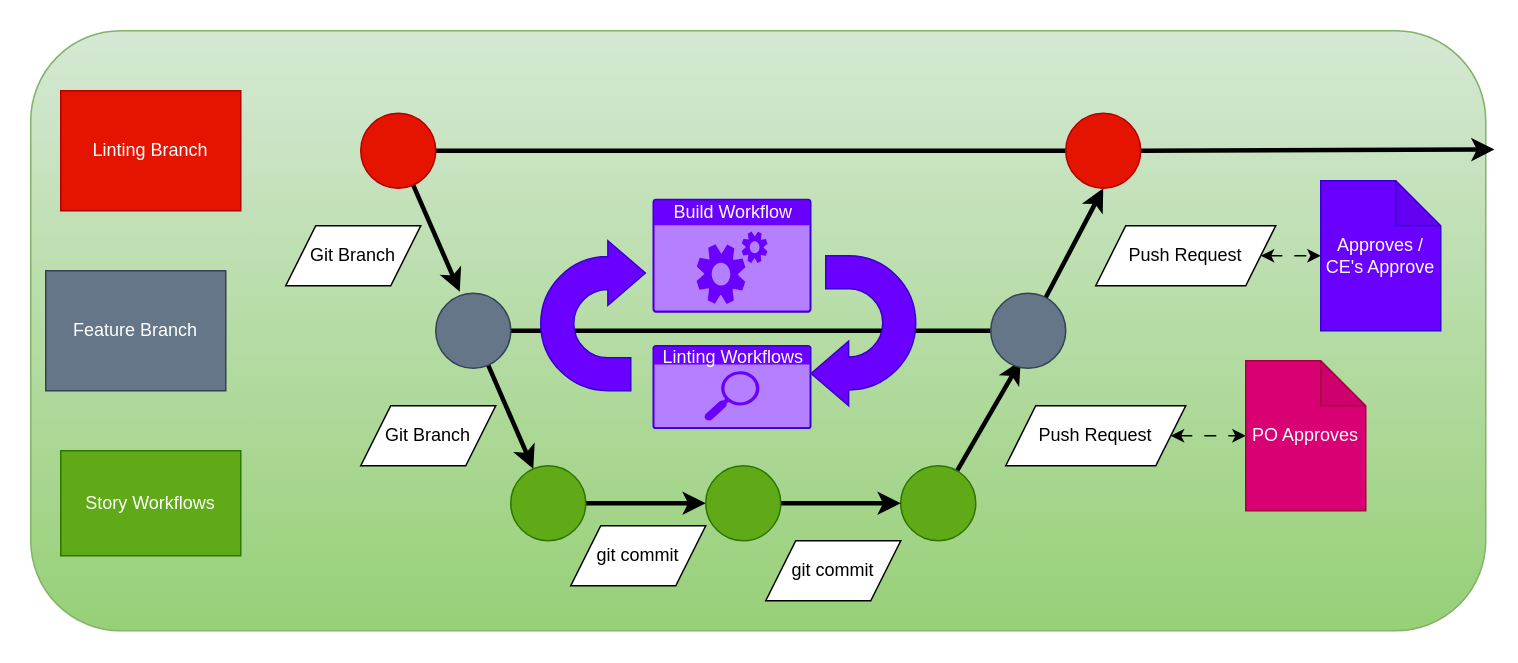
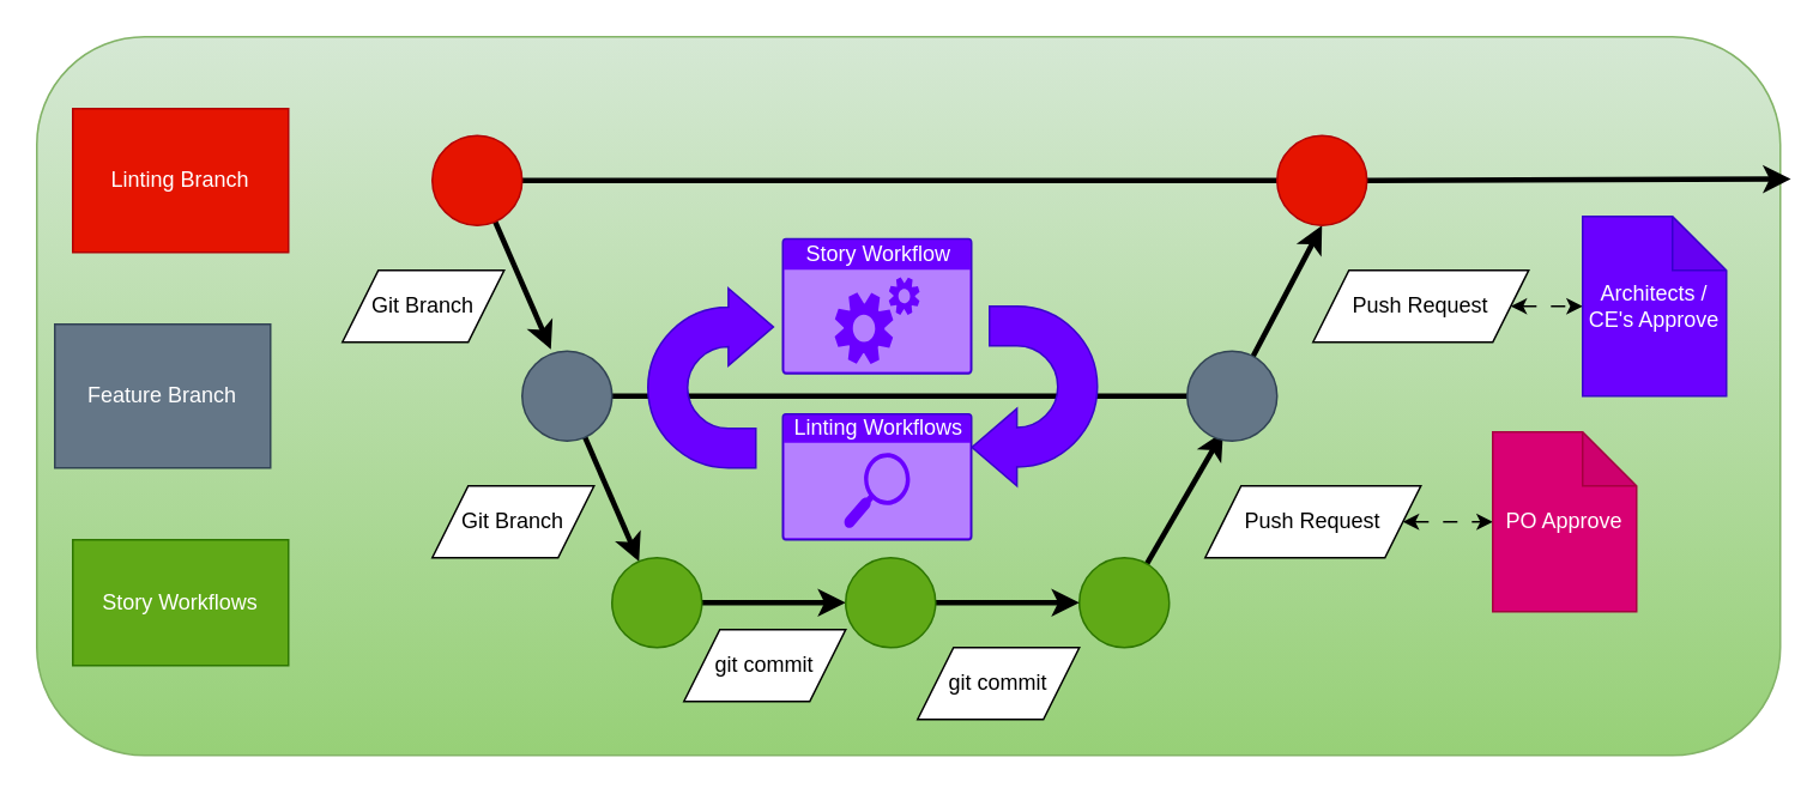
  <mxCell id="0" />
  <mxCell id="1" parent="0" />
  <mxCell id="2" value="" style="rounded=1;whiteSpace=wrap;html=1;fillColor=#d5e8d4;strokeColor=#82b366;gradientColor=#97d077;" vertex="1" parent="1"><mxGeometry x="20" y="20" width="970" height="400" as="geometry" /></mxCell>
  <mxCell id="3" value="Linting Branch" style="rounded=0;whiteSpace=wrap;html=1;fillColor=#e51400;fontColor=#ffffff;strokeColor=#B20000;" vertex="1" parent="1"><mxGeometry x="40" y="60" width="120" height="80" as="geometry" /></mxCell>
  <mxCell id="4" value="Feature Branch" style="rounded=0;whiteSpace=wrap;html=1;fillColor=#647687;fontColor=#ffffff;strokeColor=#314354;" vertex="1" parent="1"><mxGeometry x="30" y="180" width="120" height="80" as="geometry" /></mxCell>
  <mxCell id="5" value="Story Workflows" style="rounded=0;whiteSpace=wrap;html=1;fillColor=#60a917;fontColor=#ffffff;strokeColor=#2D7600;" vertex="1" parent="1"><mxGeometry x="40" y="300" width="120" height="70" as="geometry" /></mxCell>
  <mxCell id="6" style="edgeStyle=none;html=1;entryX=0.32;entryY=-0.02;entryDx=0;entryDy=0;entryPerimeter=0;strokeColor=#000000;strokeWidth=3;" edge="1" parent="1" source="8" target="11"><mxGeometry relative="1" as="geometry" /></mxCell>
  <mxCell id="7" style="edgeStyle=none;html=1;entryX=0;entryY=0.5;entryDx=0;entryDy=0;endArrow=none;endFill=0;strokeColor=#000000;strokeWidth=3;" edge="1" parent="1" source="8" target="20"><mxGeometry relative="1" as="geometry" /></mxCell>
  <mxCell id="8" value="" style="ellipse;whiteSpace=wrap;html=1;aspect=fixed;fillColor=#e51400;fontColor=#ffffff;strokeColor=#B20000;" vertex="1" parent="1"><mxGeometry x="240" y="75" width="50" height="50" as="geometry" /></mxCell>
  <mxCell id="9" style="edgeStyle=none;html=1;strokeColor=#000000;strokeWidth=3;" edge="1" parent="1" source="11" target="14"><mxGeometry relative="1" as="geometry" /></mxCell>
  <mxCell id="10" style="edgeStyle=none;html=1;entryX=0;entryY=0.5;entryDx=0;entryDy=0;endArrow=none;endFill=0;strokeColor=#000000;strokeWidth=3;" edge="1" parent="1" source="11" target="18"><mxGeometry relative="1" as="geometry" /></mxCell>
  <mxCell id="11" value="" style="ellipse;whiteSpace=wrap;html=1;aspect=fixed;fillColor=#647687;fontColor=#ffffff;strokeColor=#314354;" vertex="1" parent="1"><mxGeometry x="290" y="195" width="50" height="50" as="geometry" /></mxCell>
  <mxCell id="12" value="Git Branch" style="shape=parallelogram;perimeter=parallelogramPerimeter;whiteSpace=wrap;html=1;fixedSize=1;" vertex="1" parent="1"><mxGeometry x="190" y="150" width="90" height="40" as="geometry" /></mxCell>
  <mxCell id="13" style="edgeStyle=none;html=1;strokeColor=#000000;strokeWidth=3;" edge="1" parent="1" source="14"><mxGeometry relative="1" as="geometry"><mxPoint x="470" y="335" as="targetPoint" /></mxGeometry></mxCell>
  <mxCell id="14" value="" style="ellipse;whiteSpace=wrap;html=1;aspect=fixed;fillColor=#60a917;fontColor=#ffffff;strokeColor=#2D7600;" vertex="1" parent="1"><mxGeometry x="340" y="310" width="50" height="50" as="geometry" /></mxCell>
  <mxCell id="15" style="edgeStyle=none;html=1;strokeColor=#000000;strokeWidth=3;" edge="1" parent="1" source="16"><mxGeometry relative="1" as="geometry"><mxPoint x="680" y="240" as="targetPoint" /></mxGeometry></mxCell>
  <mxCell id="16" value="" style="ellipse;whiteSpace=wrap;html=1;aspect=fixed;fillColor=#60a917;fontColor=#ffffff;strokeColor=#2D7600;" vertex="1" parent="1"><mxGeometry x="600" y="310" width="50" height="50" as="geometry" /></mxCell>
  <mxCell id="17" style="edgeStyle=none;html=1;entryX=0.5;entryY=1;entryDx=0;entryDy=0;strokeColor=#000000;strokeWidth=3;" edge="1" parent="1" source="18" target="20"><mxGeometry relative="1" as="geometry" /></mxCell>
  <mxCell id="18" value="" style="ellipse;whiteSpace=wrap;html=1;aspect=fixed;fillColor=#647687;fontColor=#ffffff;strokeColor=#314354;" vertex="1" parent="1"><mxGeometry x="660" y="195" width="50" height="50" as="geometry" /></mxCell>
  <mxCell id="19" style="edgeStyle=none;html=1;strokeColor=#000000;strokeWidth=3;endArrow=classic;endFill=1;entryX=1.006;entryY=0.198;entryDx=0;entryDy=0;entryPerimeter=0;" edge="1" parent="1" source="20" target="2"><mxGeometry relative="1" as="geometry" /></mxCell>
  <mxCell id="20" value="" style="ellipse;whiteSpace=wrap;html=1;aspect=fixed;fillColor=#e51400;fontColor=#ffffff;strokeColor=#B20000;" vertex="1" parent="1"><mxGeometry x="710" y="75" width="50" height="50" as="geometry" /></mxCell>
  <mxCell id="21" value="Git Branch" style="shape=parallelogram;perimeter=parallelogramPerimeter;whiteSpace=wrap;html=1;fixedSize=1;" vertex="1" parent="1"><mxGeometry x="240" y="270" width="90" height="40" as="geometry" /></mxCell>
  <mxCell id="22" style="edgeStyle=none;html=1;entryX=0;entryY=0.5;entryDx=0;entryDy=0;entryPerimeter=0;endArrow=classic;endFill=1;strokeColor=#000000;strokeWidth=1;dashed=1;dashPattern=8 8;startArrow=classic;startFill=1;" edge="1" parent="1" source="23" target="30"><mxGeometry relative="1" as="geometry" /></mxCell>
  <mxCell id="23" value="Push Request" style="shape=parallelogram;perimeter=parallelogramPerimeter;whiteSpace=wrap;html=1;fixedSize=1;" vertex="1" parent="1"><mxGeometry x="670" y="270" width="120" height="40" as="geometry" /></mxCell>
  <mxCell id="24" style="edgeStyle=none;html=1;entryX=0;entryY=0.5;entryDx=0;entryDy=0;endArrow=classic;endFill=1;strokeColor=#000000;strokeWidth=3;" edge="1" parent="1" source="25" target="16"><mxGeometry relative="1" as="geometry" /></mxCell>
  <mxCell id="25" value="" style="ellipse;whiteSpace=wrap;html=1;aspect=fixed;fillColor=#60a917;fontColor=#ffffff;strokeColor=#2D7600;" vertex="1" parent="1"><mxGeometry x="470" y="310" width="50" height="50" as="geometry" /></mxCell>
  <mxCell id="26" value="git commit" style="shape=parallelogram;perimeter=parallelogramPerimeter;whiteSpace=wrap;html=1;fixedSize=1;" vertex="1" parent="1"><mxGeometry x="380" y="350" width="90" height="40" as="geometry" /></mxCell>
  <mxCell id="27" style="edgeStyle=none;html=1;endArrow=classic;endFill=1;strokeColor=#000000;strokeWidth=1;dashed=1;dashPattern=8 8;startArrow=classic;startFill=1;" edge="1" parent="1" source="28"><mxGeometry relative="1" as="geometry"><mxPoint x="880" y="170" as="targetPoint" /></mxGeometry></mxCell>
  <mxCell id="28" value="Push Request" style="shape=parallelogram;perimeter=parallelogramPerimeter;whiteSpace=wrap;html=1;fixedSize=1;" vertex="1" parent="1"><mxGeometry x="730" y="150" width="120" height="40" as="geometry" /></mxCell>
  <mxCell id="29" value="git commit" style="shape=parallelogram;perimeter=parallelogramPerimeter;whiteSpace=wrap;html=1;fixedSize=1;" vertex="1" parent="1"><mxGeometry x="510" y="360" width="90" height="40" as="geometry" /></mxCell>
- <mxCell id="30" value="PO Approves" style="shape=note;whiteSpace=wrap;html=1;backgroundOutline=1;darkOpacity=0.05;fillColor=#d80073;strokeColor=#A50040;fontColor=#ffffff;" vertex="1" parent="1"><mxGeometry x="830" y="240" width="80" height="100" as="geometry" /></mxCell>
- <mxCell id="31" value="Approves / CE's Approve" style="shape=note;whiteSpace=wrap;html=1;backgroundOutline=1;darkOpacity=0.05;fillColor=#6a00ff;strokeColor=#3700CC;fontColor=#ffffff;" vertex="1" parent="1"><mxGeometry x="880" y="120" width="80" height="100" as="geometry" /></mxCell>
- <mxCell id="32" value="Build Workflow" style="html=1;strokeColor=#3700CC;fillColor=#6a00ff;labelPosition=center;verticalLabelPosition=middle;verticalAlign=top;align=center;fontSize=12;outlineConnect=0;spacingTop=-6;fontColor=#ffffff;sketch=0;shape=mxgraph.sitemap.services;" vertex="1" parent="1"><mxGeometry x="435" y="132.5" width="105" height="75" as="geometry" /></mxCell>
- <mxCell id="33" value="Linting Workflows" style="html=1;strokeColor=#3700CC;fillColor=#6a00ff;labelPosition=center;verticalLabelPosition=middle;verticalAlign=top;align=center;fontSize=12;outlineConnect=0;spacingTop=-6;fontColor=#ffffff;sketch=0;shape=mxgraph.sitemap.search;" vertex="1" parent="1"><mxGeometry x="435" y="230" width="105" height="55" as="geometry" /></mxCell>
+ <mxCell id="30" value="PO Approve" style="shape=note;whiteSpace=wrap;html=1;backgroundOutline=1;darkOpacity=0.05;fillColor=#d80073;strokeColor=#A50040;fontColor=#ffffff;" vertex="1" parent="1"><mxGeometry x="830" y="240" width="80" height="100" as="geometry" /></mxCell>
+ <mxCell id="31" value="Architects / CE's Approve" style="shape=note;whiteSpace=wrap;html=1;backgroundOutline=1;darkOpacity=0.05;fillColor=#6a00ff;strokeColor=#3700CC;fontColor=#ffffff;" vertex="1" parent="1"><mxGeometry x="880" y="120" width="80" height="100" as="geometry" /></mxCell>
+ <mxCell id="32" value="Story Workflow" style="html=1;strokeColor=#3700CC;fillColor=#6a00ff;labelPosition=center;verticalLabelPosition=middle;verticalAlign=top;align=center;fontSize=12;outlineConnect=0;spacingTop=-6;fontColor=#ffffff;sketch=0;shape=mxgraph.sitemap.services;" vertex="1" parent="1"><mxGeometry x="435" y="132.5" width="105" height="75" as="geometry" /></mxCell>
+ <mxCell id="33" value="Linting Workflows" style="html=1;strokeColor=#3700CC;fillColor=#6a00ff;labelPosition=center;verticalLabelPosition=middle;verticalAlign=top;align=center;fontSize=12;outlineConnect=0;spacingTop=-6;fontColor=#ffffff;sketch=0;shape=mxgraph.sitemap.search;" vertex="1" parent="1"><mxGeometry x="435" y="230" width="105" height="70" as="geometry" /></mxCell>
  <mxCell id="34" value="" style="html=1;shadow=0;dashed=0;align=center;verticalAlign=middle;shape=mxgraph.arrows2.uTurnArrow;dy=11;arrowHead=43;dx2=25;fillColor=#6a00ff;fontColor=#ffffff;strokeColor=#3700CC;" vertex="1" parent="1"><mxGeometry x="360" y="160" width="60" height="100" as="geometry" /></mxCell>
  <mxCell id="35" value="" style="html=1;shadow=0;dashed=0;align=center;verticalAlign=middle;shape=mxgraph.arrows2.uTurnArrow;dy=11;arrowHead=43;dx2=25;rotation=-180;fillColor=#6a00ff;fontColor=#ffffff;strokeColor=#3700CC;" vertex="1" parent="1"><mxGeometry x="550" y="170" width="60" height="100" as="geometry" /></mxCell>
